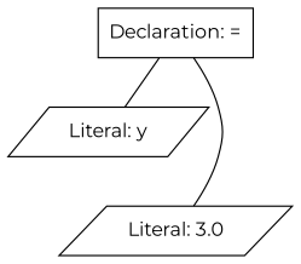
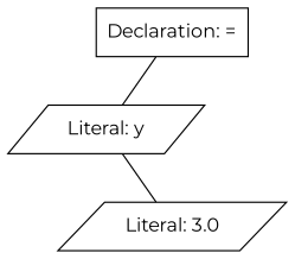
  graph {
    fontname=Montserrat
    node [fontname=Montserrat shape=parallelogram]
    edge [fontname=Montserrat]
    n1 [label="Declaration: =" shape=box]
    n2 [label="Literal: y"]
    n3 [label="Literal: 3.0"]
    n1 -- n2
-   n1 -- n3
+   n2 -- n3
  }
